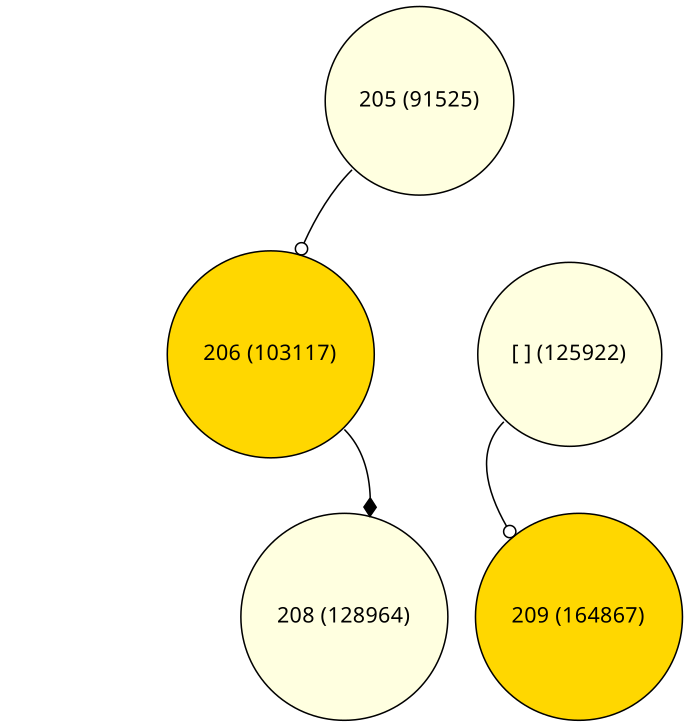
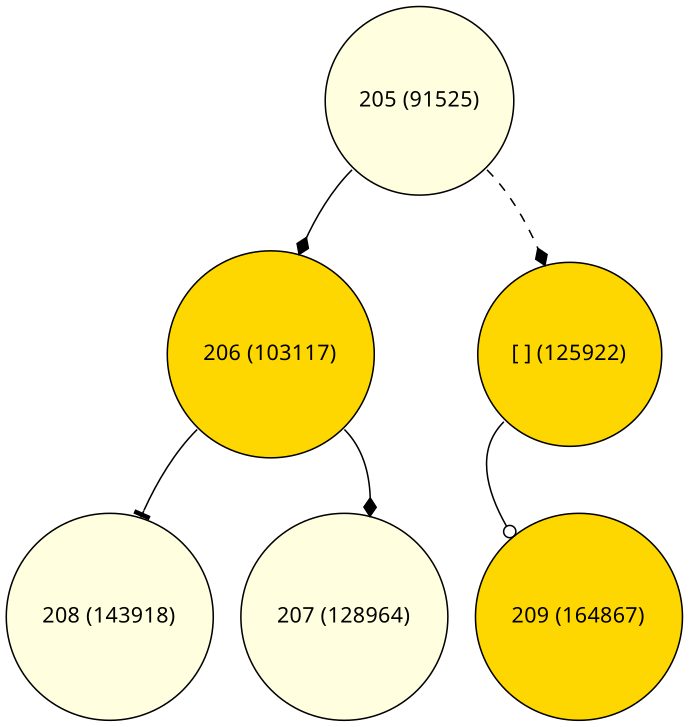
  digraph {
    fontname="Noto Sans"
    node [fillcolor=lightyellow fontname="Noto Sans" shape=circle style=filled]
    edge [arrowhead=odot fontname="Noto Sans" style=solid tailport=sw]
    n1 [label="205 (91525)" width=0.5]
    n2 [fillcolor=gold label="206 (103117)" width=0.5]
-   n3 [label="[ ] (125922)" width=0.5]
-   n5 [label="208 (128964)" width=0.5]
+   n3 [fillcolor=gold label="[ ] (125922)" width=0.5]
+   n4 [label="208 (143918)" width=0.5]
+   n5 [label="207 (128964)" width=0.5]
    n6 [fillcolor=gold label="209 (164867)" width=0.5]
-   n1 -> n2
+   n1 -> n2 [arrowhead=diamond]
+   n1 -> n3 [arrowhead=diamond style=dashed tailport=se]
+   n2 -> n4 [arrowhead=tee]
    n2 -> n5 [arrowhead=diamond tailport=se]
    n3 -> n6
  }
